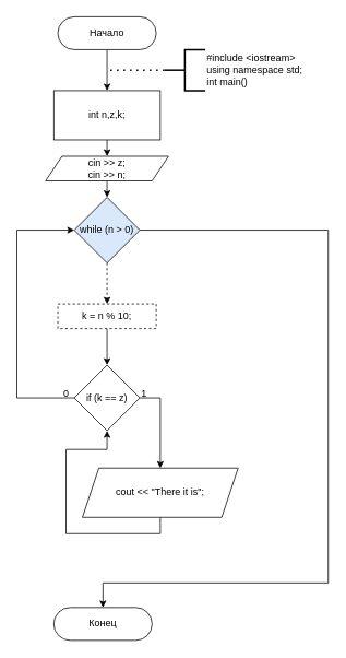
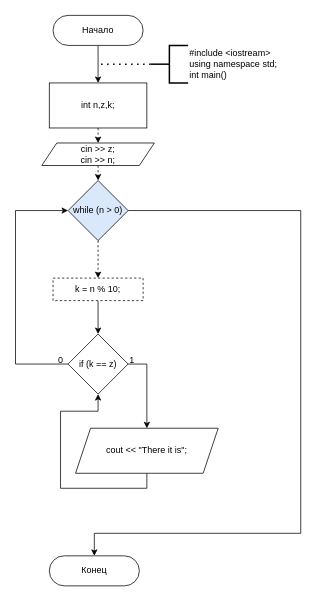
  <mxCell id="0" />
  <mxCell id="1" parent="0" />
  <mxCell id="2" style="edgeStyle=orthogonalEdgeStyle;rounded=0;orthogonalLoop=1;jettySize=auto;html=1;exitX=0.5;exitY=1;exitDx=0;exitDy=0;entryX=0.5;entryY=0;entryDx=0;entryDy=0;" edge="1" parent="1" source="3" target="8"><mxGeometry relative="1" as="geometry" /></mxCell>
  <mxCell id="3" value="Начало" style="rounded=1;whiteSpace=wrap;html=1;fontSize=12;glass=0;strokeWidth=1;shadow=0;arcSize=50;" parent="1" vertex="1"><mxGeometry x="70" y="20" width="120" height="40" as="geometry" /></mxCell>
  <mxCell id="4" value="Конец" style="rounded=1;whiteSpace=wrap;html=1;fontSize=12;glass=0;strokeWidth=1;shadow=0;arcSize=50;" parent="1" vertex="1"><mxGeometry x="65" y="740" width="120" height="40" as="geometry" /></mxCell>
  <mxCell id="5" value="&lt;div&gt;#include &amp;lt;iostream&amp;gt;&lt;/div&gt;&lt;div&gt;using namespace std;&lt;/div&gt;&lt;div&gt;int main()&lt;/div&gt;" style="strokeWidth=2;html=1;shape=mxgraph.flowchart.annotation_2;align=left;labelPosition=right;pointerEvents=1;" vertex="1" parent="1"><mxGeometry x="200" y="60" width="50" height="50" as="geometry" /></mxCell>
  <mxCell id="6" value="" style="endArrow=none;dashed=1;html=1;dashPattern=1 3;strokeWidth=2;rounded=0;exitX=0;exitY=0.5;exitDx=0;exitDy=0;exitPerimeter=0;" edge="1" parent="1" source="5"><mxGeometry width="50" height="50" relative="1" as="geometry"><mxPoint x="300" y="270" as="sourcePoint" /><mxPoint x="130" y="85" as="targetPoint" /></mxGeometry></mxCell>
- <mxCell id="7" style="edgeStyle=orthogonalEdgeStyle;rounded=0;orthogonalLoop=1;jettySize=auto;html=1;exitX=0.5;exitY=1;exitDx=0;exitDy=0;entryX=0.5;entryY=0;entryDx=0;entryDy=0;" edge="1" parent="1" source="8" target="10"><mxGeometry relative="1" as="geometry" /></mxCell>
+ <mxCell id="7" style="edgeStyle=orthogonalEdgeStyle;rounded=0;orthogonalLoop=1;jettySize=auto;html=1;exitX=0.5;exitY=1;exitDx=0;exitDy=0;entryX=0.5;entryY=0;entryDx=0;entryDy=0;dashed=1;" edge="1" parent="1" source="8" target="10"><mxGeometry relative="1" as="geometry" /></mxCell>
  <mxCell id="8" value="int n,z,k;" style="rounded=0;whiteSpace=wrap;html=1;" vertex="1" parent="1"><mxGeometry x="65" y="110" width="130" height="60" as="geometry" /></mxCell>
- <mxCell id="9" style="edgeStyle=orthogonalEdgeStyle;rounded=0;orthogonalLoop=1;jettySize=auto;html=1;exitX=0.5;exitY=1;exitDx=0;exitDy=0;entryX=0.5;entryY=0;entryDx=0;entryDy=0;" edge="1" parent="1" source="10" target="13"><mxGeometry relative="1" as="geometry" /></mxCell>
+ <mxCell id="9" style="edgeStyle=orthogonalEdgeStyle;rounded=0;orthogonalLoop=1;jettySize=auto;html=1;exitX=0.5;exitY=1;exitDx=0;exitDy=0;entryX=0.5;entryY=0;entryDx=0;entryDy=0;dashed=1;" edge="1" parent="1" source="10" target="13"><mxGeometry relative="1" as="geometry" /></mxCell>
  <mxCell id="10" value="&lt;div&gt;cin &amp;gt;&amp;gt; z;&lt;/div&gt;&lt;div&gt;&lt;span&gt;&#09;&lt;/span&gt;cin &amp;gt;&amp;gt; n;&lt;/div&gt;" style="shape=parallelogram;perimeter=parallelogramPerimeter;whiteSpace=wrap;html=1;fixedSize=1;" vertex="1" parent="1"><mxGeometry x="55" y="190" width="150" height="30" as="geometry" /></mxCell>
  <mxCell id="11" style="edgeStyle=orthogonalEdgeStyle;rounded=0;orthogonalLoop=1;jettySize=auto;html=1;exitX=0.5;exitY=1;exitDx=0;exitDy=0;entryX=0.5;entryY=0;entryDx=0;entryDy=0;dashed=1;" edge="1" parent="1" source="13" target="15"><mxGeometry relative="1" as="geometry" /></mxCell>
  <mxCell id="12" style="edgeStyle=orthogonalEdgeStyle;rounded=0;orthogonalLoop=1;jettySize=auto;html=1;exitX=1;exitY=0.5;exitDx=0;exitDy=0;entryX=0.5;entryY=0;entryDx=0;entryDy=0;" edge="1" parent="1" source="13" target="4"><mxGeometry relative="1" as="geometry"><Array as="points"><mxPoint x="400" y="280" /><mxPoint x="400" y="710" /><mxPoint x="125" y="710" /></Array></mxGeometry></mxCell>
  <mxCell id="13" value="while (n &amp;gt; 0)" style="rhombus;whiteSpace=wrap;html=1;fillColor=#dae8fc;" vertex="1" parent="1"><mxGeometry x="90" y="240" width="80" height="80" as="geometry" /></mxCell>
  <mxCell id="14" style="edgeStyle=orthogonalEdgeStyle;rounded=0;orthogonalLoop=1;jettySize=auto;html=1;exitX=0.5;exitY=1;exitDx=0;exitDy=0;entryX=0.5;entryY=0;entryDx=0;entryDy=0;" edge="1" parent="1" source="15" target="18"><mxGeometry relative="1" as="geometry" /></mxCell>
  <mxCell id="15" value="&lt;div&gt;k = n % 10;&lt;/div&gt;" style="rounded=0;whiteSpace=wrap;html=1;dashed=1;" vertex="1" parent="1"><mxGeometry x="70" y="370" width="120" height="30" as="geometry" /></mxCell>
  <mxCell id="16" style="edgeStyle=orthogonalEdgeStyle;rounded=0;orthogonalLoop=1;jettySize=auto;html=1;exitX=0;exitY=0.5;exitDx=0;exitDy=0;entryX=0;entryY=0.5;entryDx=0;entryDy=0;" edge="1" parent="1" source="18" target="13"><mxGeometry relative="1" as="geometry"><Array as="points"><mxPoint x="20" y="485" /><mxPoint x="20" y="280" /></Array></mxGeometry></mxCell>
  <mxCell id="17" style="edgeStyle=orthogonalEdgeStyle;rounded=0;orthogonalLoop=1;jettySize=auto;html=1;exitX=1;exitY=0.5;exitDx=0;exitDy=0;entryX=0.5;entryY=0;entryDx=0;entryDy=0;" edge="1" parent="1" source="18" target="20"><mxGeometry relative="1" as="geometry" /></mxCell>
  <mxCell id="18" value="if (k == z)" style="rhombus;whiteSpace=wrap;html=1;" vertex="1" parent="1"><mxGeometry x="90" y="444.5" width="80" height="80" as="geometry" /></mxCell>
  <mxCell id="19" style="edgeStyle=orthogonalEdgeStyle;rounded=0;orthogonalLoop=1;jettySize=auto;html=1;exitX=0.5;exitY=1;exitDx=0;exitDy=0;entryX=0.5;entryY=1;entryDx=0;entryDy=0;" edge="1" parent="1" source="20" target="18"><mxGeometry relative="1" as="geometry" /></mxCell>
  <mxCell id="20" value="&lt;span&gt;&#09;&#09;&#09;&lt;/span&gt;cout &amp;lt;&amp;lt; &quot;There it is&quot;;" style="shape=parallelogram;perimeter=parallelogramPerimeter;whiteSpace=wrap;html=1;fixedSize=1;" vertex="1" parent="1"><mxGeometry x="100" y="570" width="190" height="60" as="geometry" /></mxCell>
  <mxCell id="21" value="1" style="text;html=1;align=center;verticalAlign=middle;resizable=0;points=[];autosize=1;strokeColor=none;fillColor=none;" vertex="1" parent="1"><mxGeometry x="165" y="470" width="20" height="20" as="geometry" /></mxCell>
  <mxCell id="22" value="0" style="text;html=1;align=center;verticalAlign=middle;resizable=0;points=[];autosize=1;strokeColor=none;fillColor=none;" vertex="1" parent="1"><mxGeometry x="70" y="470" width="20" height="20" as="geometry" /></mxCell>
